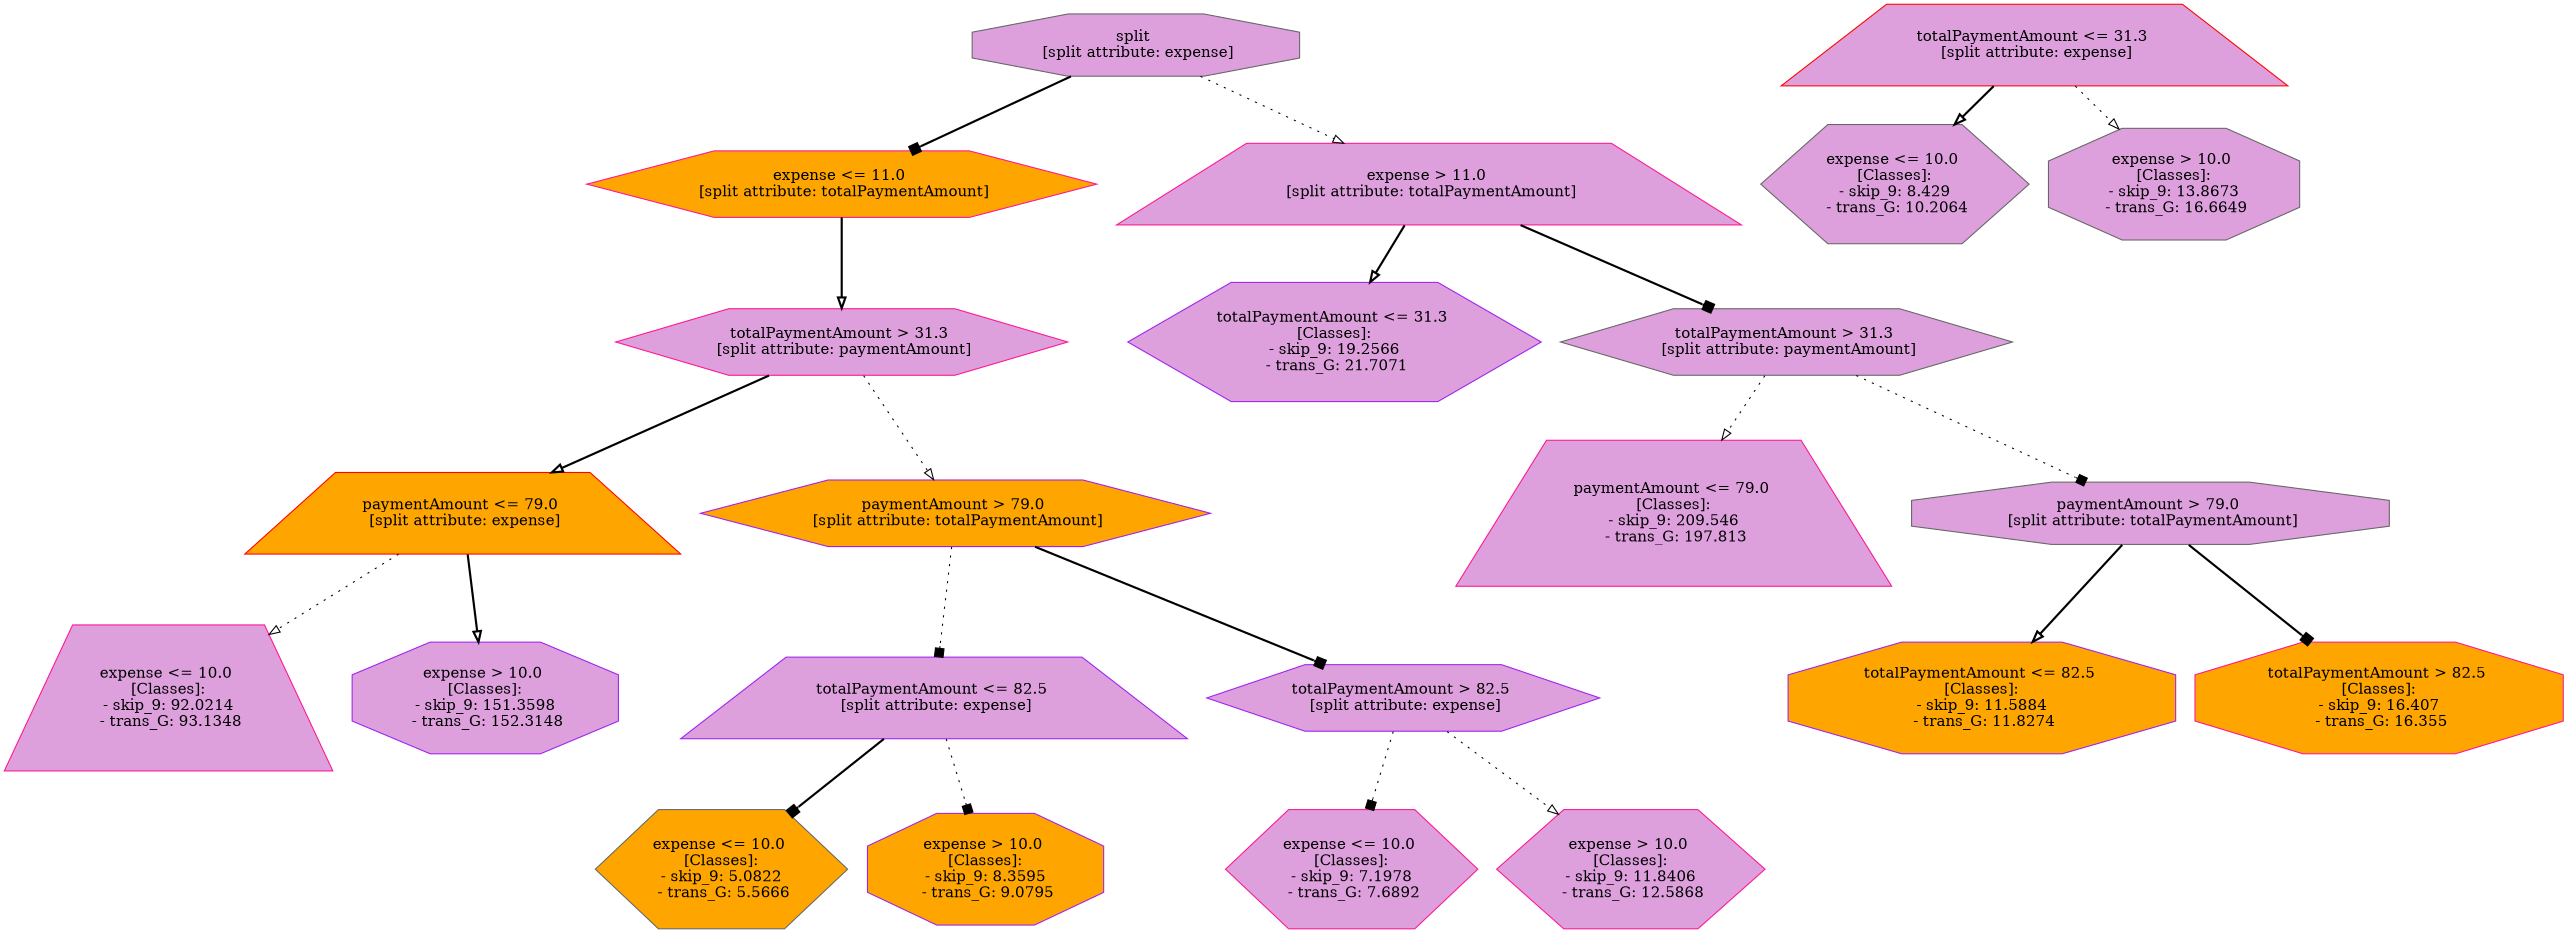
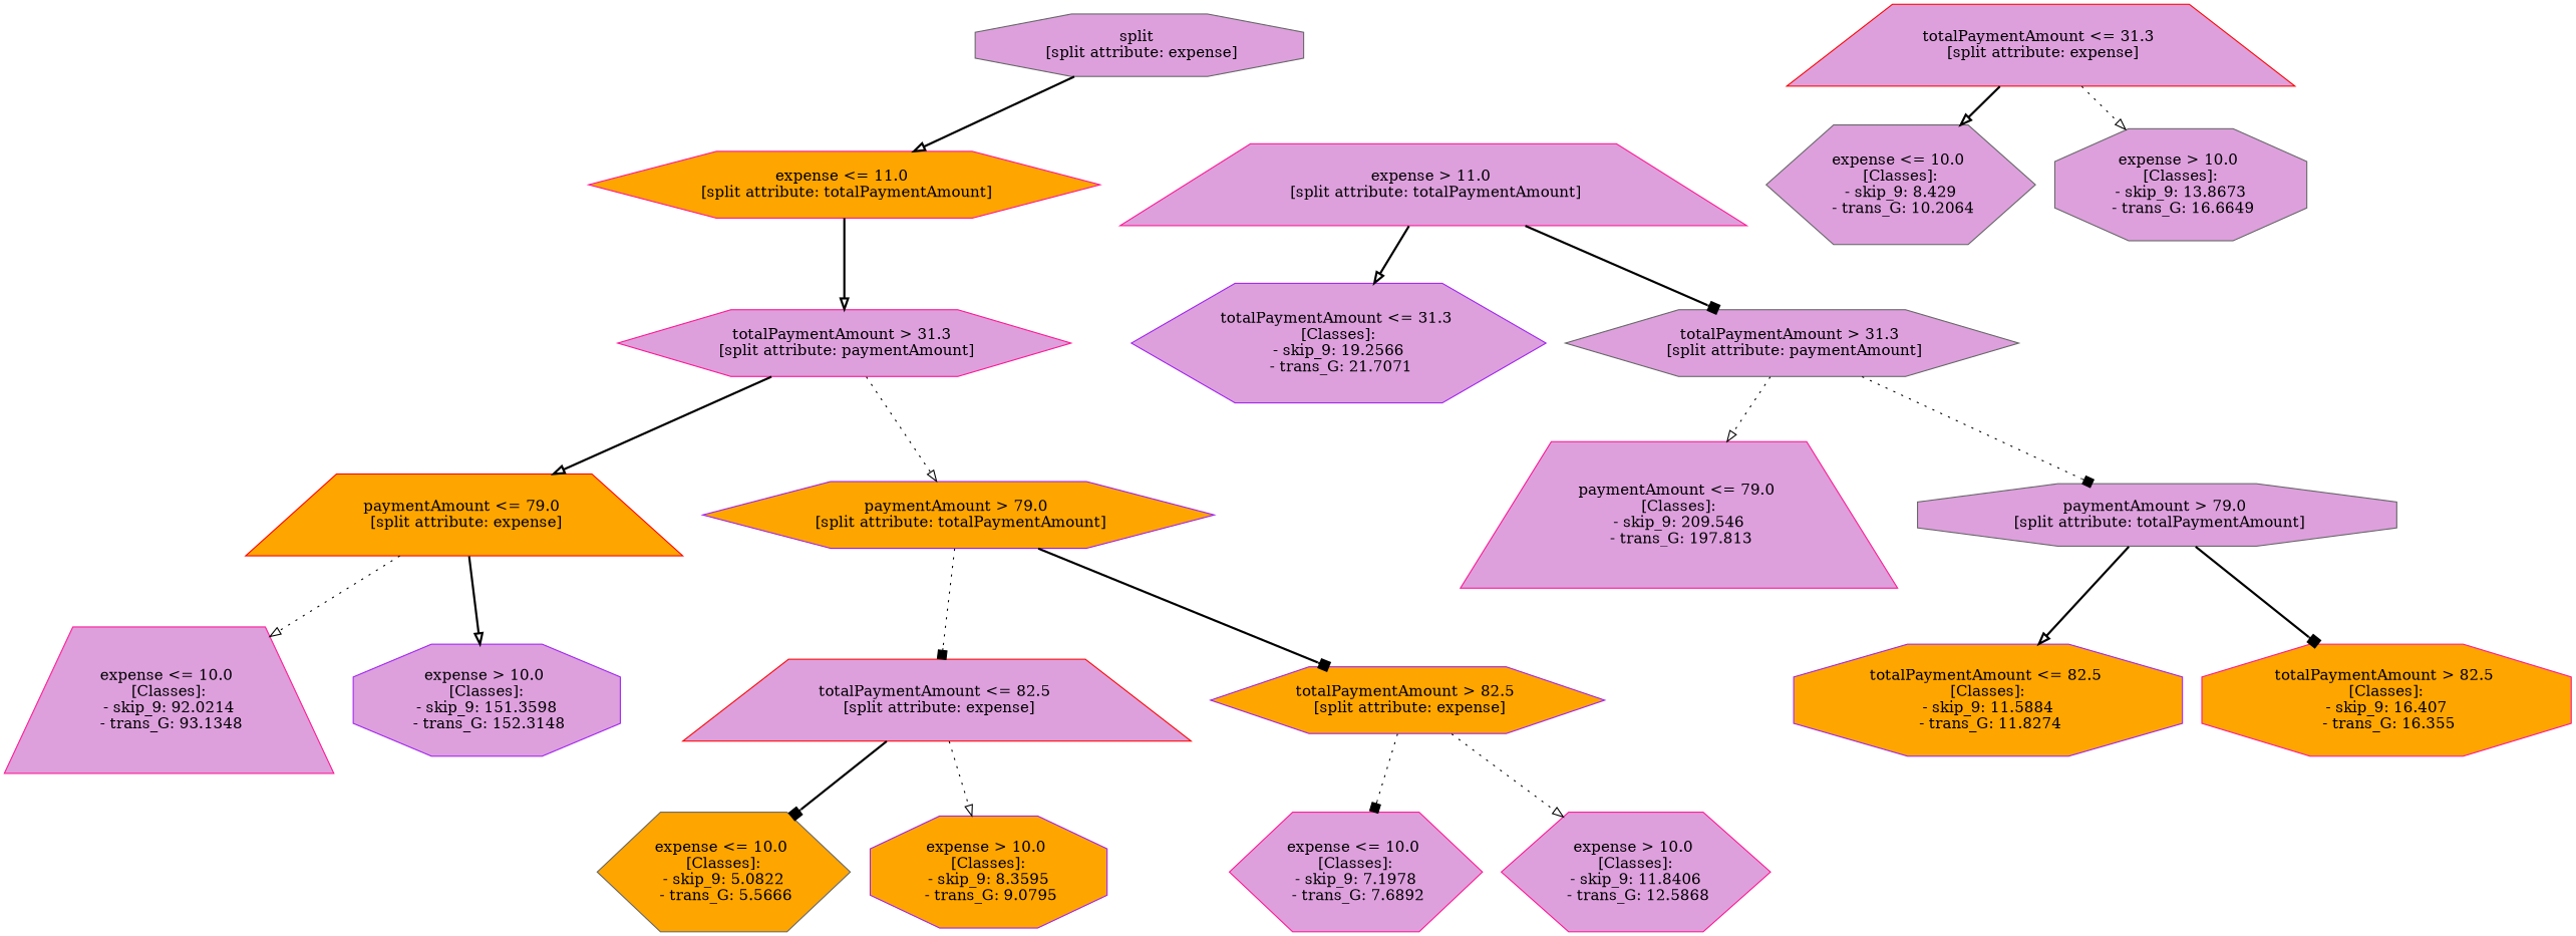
  digraph {
    node [color=deeppink fillcolor=plum shape=hexagon style=filled]
    edge [arrowhead=onormal style=bold]
    n1 [color=gray40 label="split \n [split attribute: expense]" shape=octagon]
    n2 [fillcolor=orange label="expense <= 11.0 \n [split attribute: totalPaymentAmount]"]
    n3 [label="expense > 11.0 \n [split attribute: totalPaymentAmount]" shape=trapezium]
    n4 [label="totalPaymentAmount > 31.3 \n [split attribute: paymentAmount]"]
    n5 [color=purple label="totalPaymentAmount <= 31.3 \n [Classes]: \n - skip_9: 19.2566 \n - trans_G: 21.7071"]
    n6 [color=gray40 label="totalPaymentAmount > 31.3 \n [split attribute: paymentAmount]"]
    n7 [color=red label="totalPaymentAmount <= 31.3 \n [split attribute: expense]" shape=trapezium]
    n8 [color=gray40 label="expense <= 10.0 \n [Classes]: \n - skip_9: 8.429 \n - trans_G: 10.2064"]
    n9 [color=gray40 label="expense > 10.0 \n [Classes]: \n - skip_9: 13.8673 \n - trans_G: 16.6649" shape=octagon]
    n10 [color=red fillcolor=orange label="paymentAmount <= 79.0 \n [split attribute: expense]" shape=trapezium]
    n11 [color=purple fillcolor=orange label="paymentAmount > 79.0 \n [split attribute: totalPaymentAmount]"]
    n12 [label="expense <= 10.0 \n [Classes]: \n - skip_9: 92.0214 \n - trans_G: 93.1348" shape=trapezium]
    n13 [color=purple label="expense > 10.0 \n [Classes]: \n - skip_9: 151.3598 \n - trans_G: 152.3148" shape=octagon]
-   n14 [color=purple label="totalPaymentAmount <= 82.5 \n [split attribute: expense]" shape=trapezium]
-   n15 [color=purple label="totalPaymentAmount > 82.5 \n [split attribute: expense]"]
+   n14 [color=red label="totalPaymentAmount <= 82.5 \n [split attribute: expense]" shape=trapezium]
+   n15 [color=purple fillcolor=orange label="totalPaymentAmount > 82.5 \n [split attribute: expense]"]
    n16 [color=gray40 fillcolor=orange label="expense <= 10.0 \n [Classes]: \n - skip_9: 5.0822 \n - trans_G: 5.5666"]
    n17 [color=purple fillcolor=orange label="expense > 10.0 \n [Classes]: \n - skip_9: 8.3595 \n - trans_G: 9.0795" shape=octagon]
    n18 [label="expense <= 10.0 \n [Classes]: \n - skip_9: 7.1978 \n - trans_G: 7.6892"]
    n19 [label="expense > 10.0 \n [Classes]: \n - skip_9: 11.8406 \n - trans_G: 12.5868"]
    n20 [label="paymentAmount <= 79.0 \n [Classes]: \n - skip_9: 209.546 \n - trans_G: 197.813" shape=trapezium]
    n21 [color=gray40 label="paymentAmount > 79.0 \n [split attribute: totalPaymentAmount]" shape=octagon]
    n22 [color=purple fillcolor=orange label="totalPaymentAmount <= 82.5 \n [Classes]: \n - skip_9: 11.5884 \n - trans_G: 11.8274" shape=octagon]
    n23 [fillcolor=orange label="totalPaymentAmount > 82.5 \n [Classes]: \n - skip_9: 16.407 \n - trans_G: 16.355" shape=octagon]
-   n1 -> n2 [arrowhead=box]
-   n1 -> n3 [style=dotted]
+   n1 -> n2
    n2 -> n4
    n3 -> n5
    n3 -> n6 [arrowhead=box]
    n4 -> n10
    n4 -> n11 [style=dotted]
    n6 -> n20 [style=dotted]
    n6 -> n21 [arrowhead=box style=dotted]
    n7 -> n8
    n7 -> n9 [style=dotted]
    n10 -> n12 [style=dotted]
    n10 -> n13
    n11 -> n14 [arrowhead=box style=dotted]
    n11 -> n15 [arrowhead=box]
    n14 -> n16 [arrowhead=box]
-   n14 -> n17 [arrowhead=box style=dotted]
+   n14 -> n17 [style=dotted]
    n15 -> n18 [arrowhead=box style=dotted]
    n15 -> n19 [style=dotted]
    n21 -> n22
    n21 -> n23 [arrowhead=box]
  }
